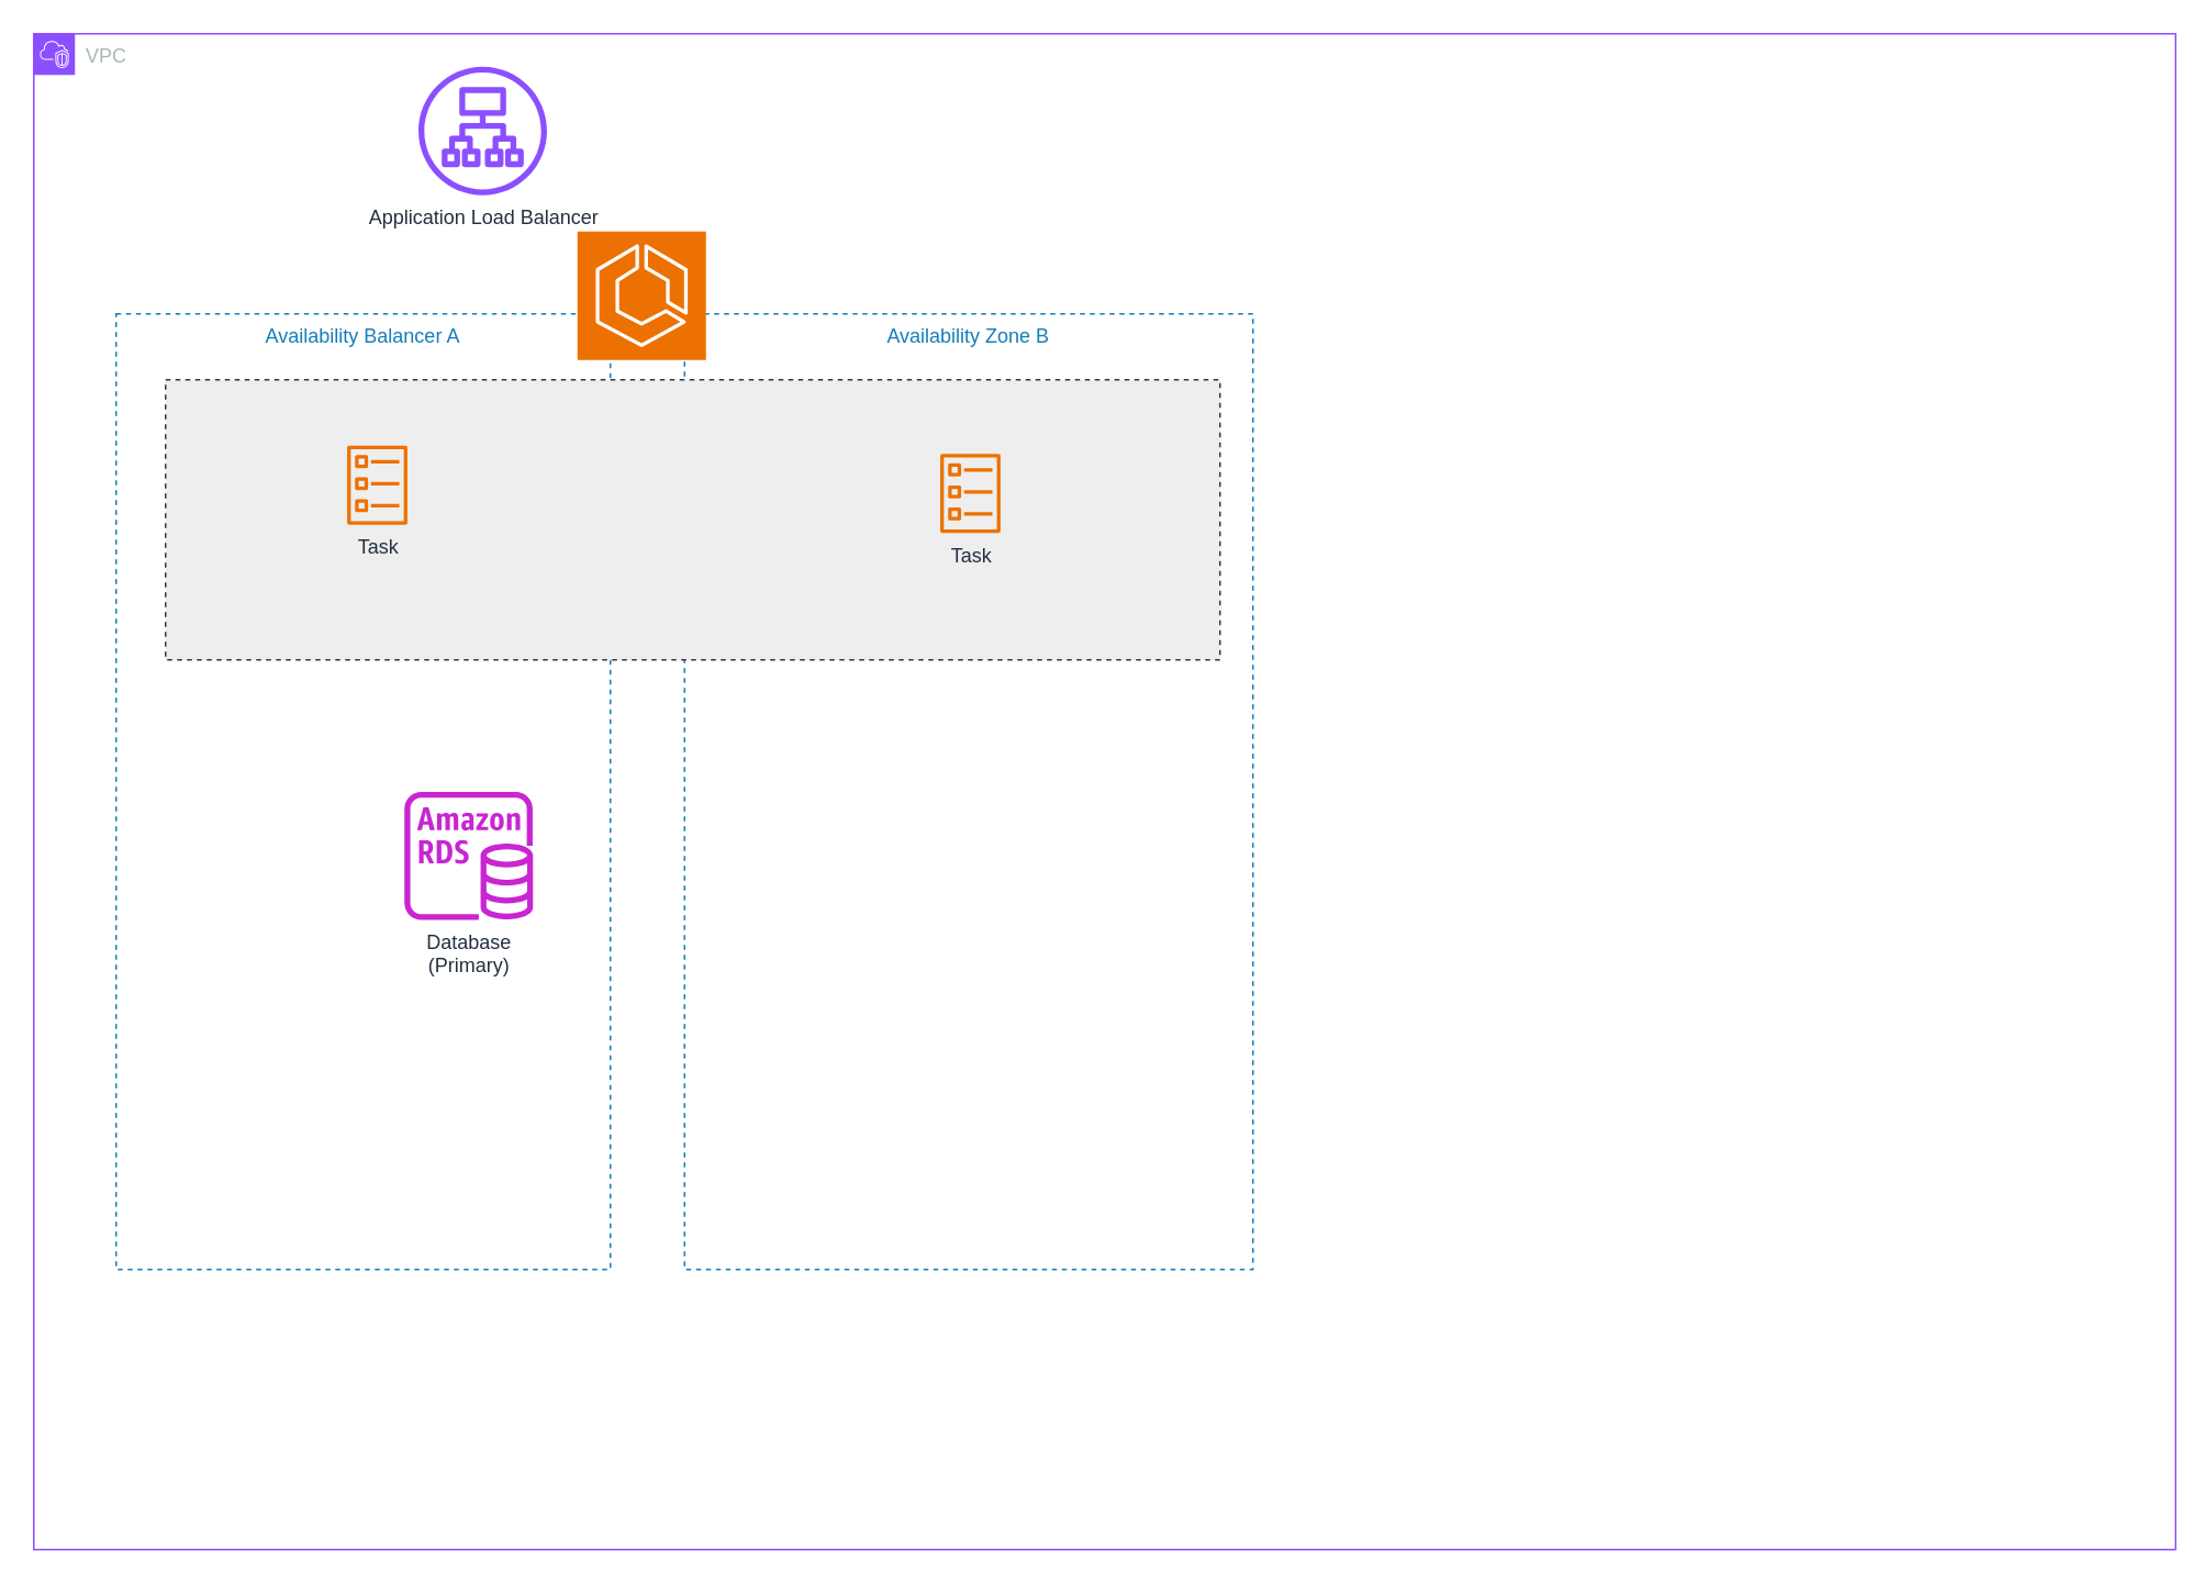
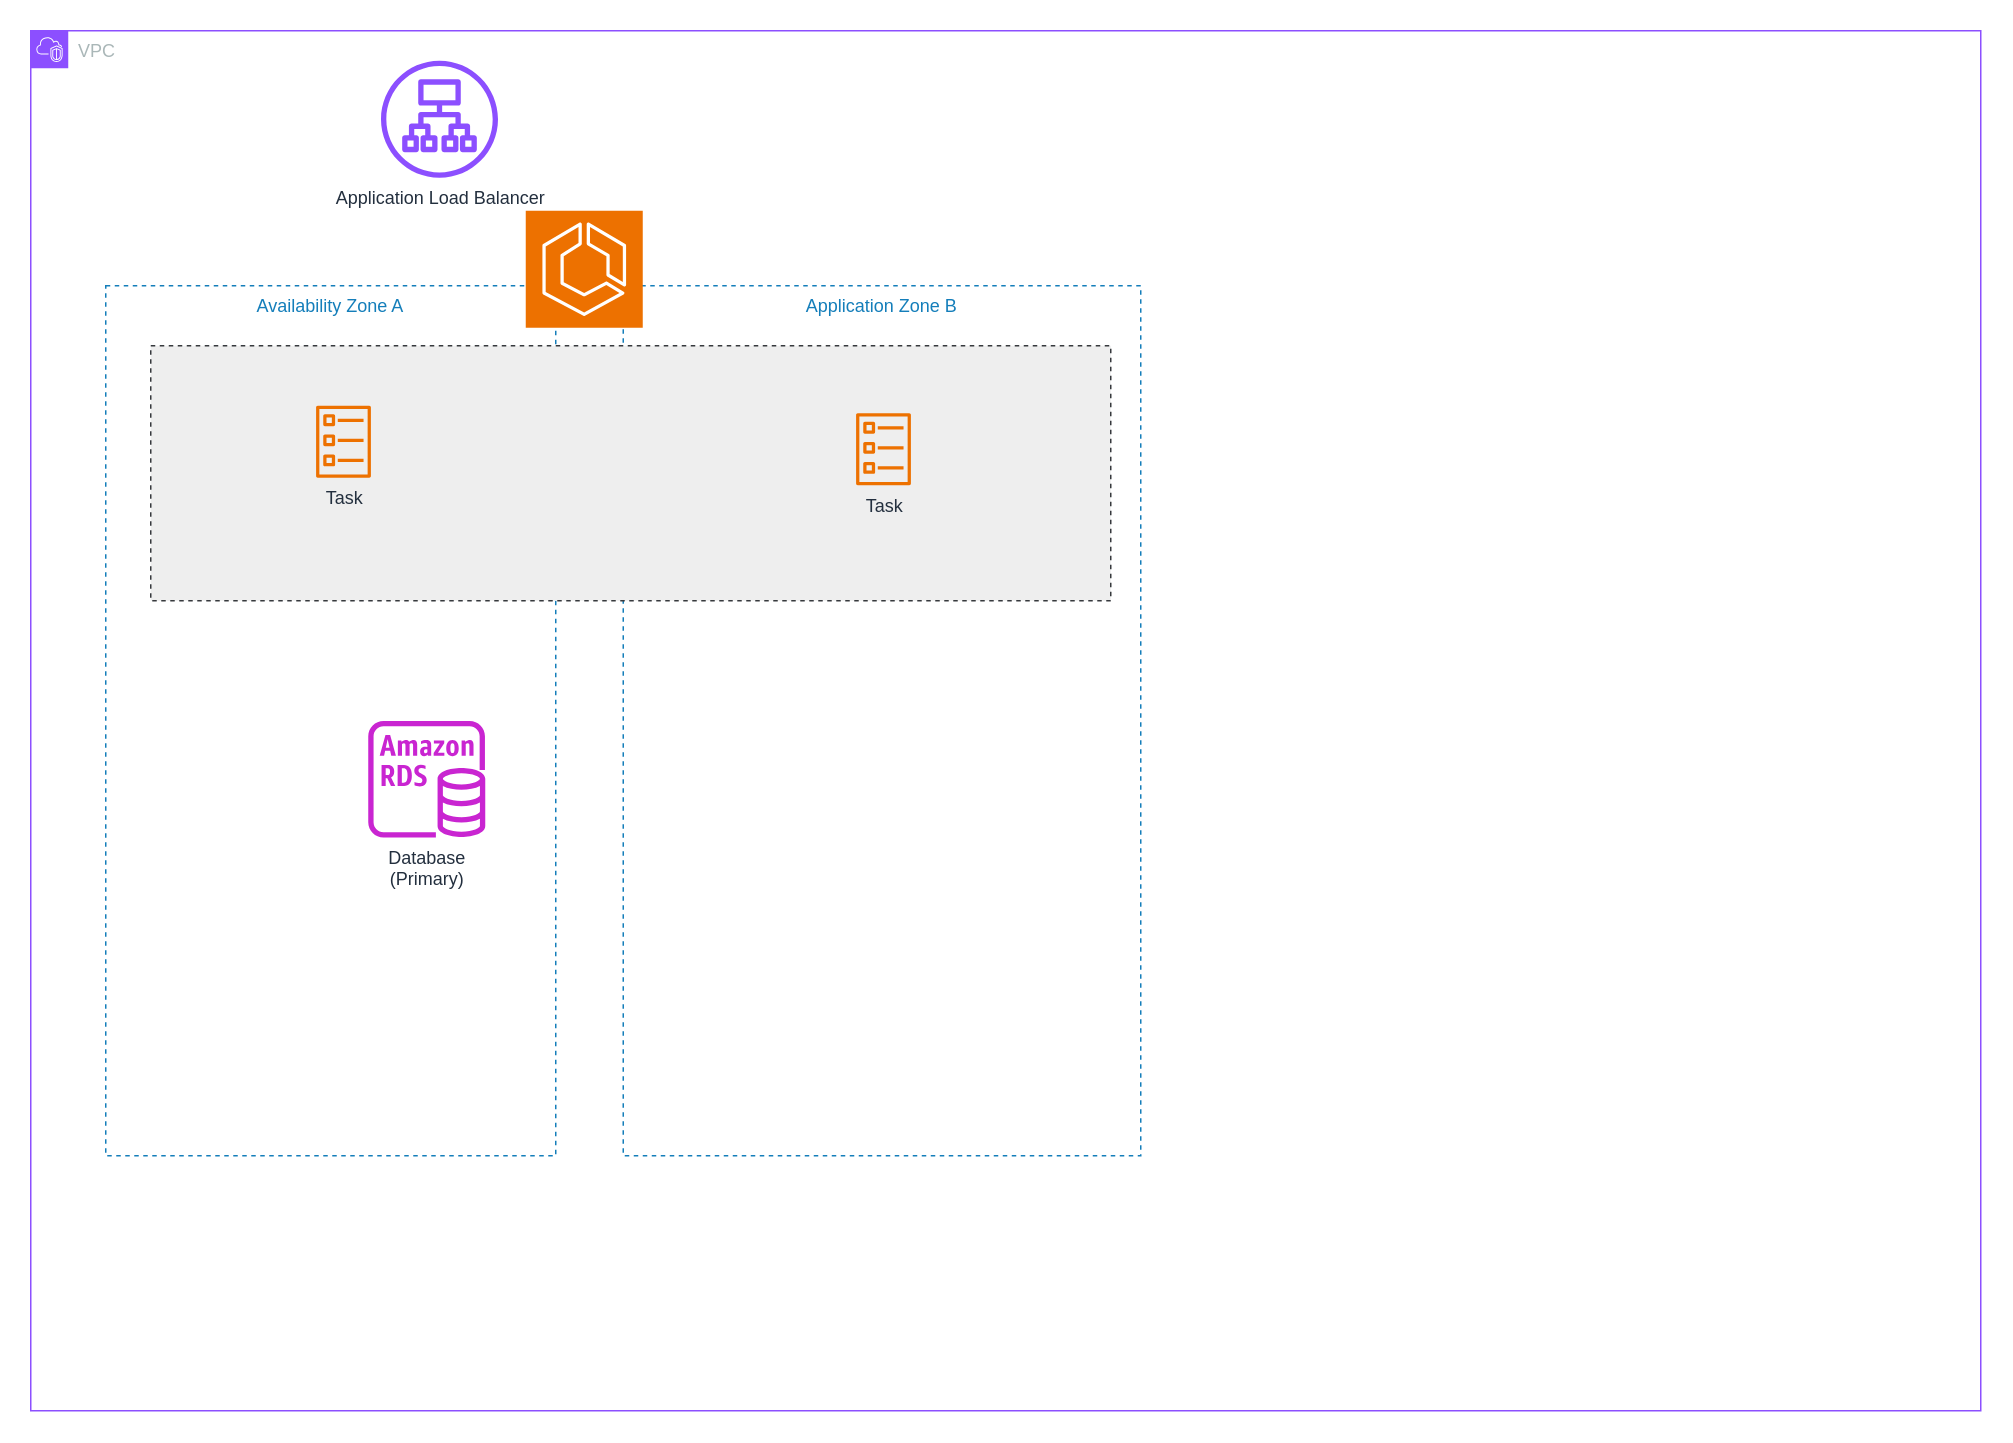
  <mxCell id="0" />
  <mxCell id="1" parent="0" />
  <mxCell id="2" value="VPC" style="points=[[0,0],[0.25,0],[0.5,0],[0.75,0],[1,0],[1,0.25],[1,0.5],[1,0.75],[1,1],[0.75,1],[0.5,1],[0.25,1],[0,1],[0,0.75],[0,0.5],[0,0.25]];outlineConnect=0;gradientColor=none;html=1;whiteSpace=wrap;fontSize=12;fontStyle=0;container=1;pointerEvents=0;collapsible=0;recursiveResize=0;shape=mxgraph.aws4.group;grIcon=mxgraph.aws4.group_vpc2;strokeColor=#8C4FFF;fillColor=none;verticalAlign=top;align=left;spacingLeft=30;fontColor=#AAB7B8;dashed=0;" vertex="1" parent="1"><mxGeometry x="20" y="20" width="1300" height="920" as="geometry" /></mxCell>
- <mxCell id="3" value="Availability Balancer A" style="fillColor=none;strokeColor=#147EBA;dashed=1;verticalAlign=top;fontStyle=0;fontColor=#147EBA;whiteSpace=wrap;html=1;" vertex="1" parent="2"><mxGeometry x="50" y="170" width="300" height="580" as="geometry" /></mxCell>
- <mxCell id="4" value="Availability Zone B" style="fillColor=none;strokeColor=#147EBA;dashed=1;verticalAlign=top;fontStyle=0;fontColor=#147EBA;whiteSpace=wrap;html=1;" vertex="1" parent="2"><mxGeometry x="395" y="170" width="345" height="580" as="geometry" /></mxCell>
+ <mxCell id="3" value="Availability Zone A" style="fillColor=none;strokeColor=#147EBA;dashed=1;verticalAlign=top;fontStyle=0;fontColor=#147EBA;whiteSpace=wrap;html=1;" vertex="1" parent="2"><mxGeometry x="50" y="170" width="300" height="580" as="geometry" /></mxCell>
+ <mxCell id="4" value="Application Zone B" style="fillColor=none;strokeColor=#147EBA;dashed=1;verticalAlign=top;fontStyle=0;fontColor=#147EBA;whiteSpace=wrap;html=1;" vertex="1" parent="2"><mxGeometry x="395" y="170" width="345" height="580" as="geometry" /></mxCell>
  <mxCell id="5" value="" style="fillColor=#eeeeee;strokeColor=#36393d;dashed=1;verticalAlign=top;fontStyle=0;whiteSpace=wrap;html=1;textShadow=1;" vertex="1" parent="2"><mxGeometry x="80" y="210" width="640" height="170" as="geometry" /></mxCell>
  <mxCell id="6" value="&lt;div&gt;Application Load Balancer&lt;/div&gt;" style="sketch=0;outlineConnect=0;fontColor=#232F3E;gradientColor=none;fillColor=#8C4FFF;strokeColor=none;dashed=0;verticalLabelPosition=bottom;verticalAlign=top;align=center;html=1;fontSize=12;fontStyle=0;aspect=fixed;pointerEvents=1;shape=mxgraph.aws4.application_load_balancer;" vertex="1" parent="2"><mxGeometry x="233.5" y="20" width="78" height="78" as="geometry" /></mxCell>
  <mxCell id="7" value="" style="sketch=0;points=[[0,0,0],[0.25,0,0],[0.5,0,0],[0.75,0,0],[1,0,0],[0,1,0],[0.25,1,0],[0.5,1,0],[0.75,1,0],[1,1,0],[0,0.25,0],[0,0.5,0],[0,0.75,0],[1,0.25,0],[1,0.5,0],[1,0.75,0]];outlineConnect=0;fontColor=#232F3E;fillColor=#ED7100;strokeColor=#ffffff;dashed=0;verticalLabelPosition=bottom;verticalAlign=top;align=center;html=1;fontSize=12;fontStyle=0;aspect=fixed;shape=mxgraph.aws4.resourceIcon;resIcon=mxgraph.aws4.ecs;" vertex="1" parent="2"><mxGeometry x="330" y="120" width="78" height="78" as="geometry" /></mxCell>
  <mxCell id="8" value="Task" style="sketch=0;outlineConnect=0;fontColor=#232F3E;gradientColor=none;fillColor=#ED7100;strokeColor=none;dashed=0;verticalLabelPosition=bottom;verticalAlign=top;align=center;html=1;fontSize=12;fontStyle=0;aspect=fixed;pointerEvents=1;shape=mxgraph.aws4.ecs_task;" vertex="1" parent="2"><mxGeometry x="190" y="250" width="37" height="48" as="geometry" /></mxCell>
  <mxCell id="9" value="Task" style="sketch=0;outlineConnect=0;fontColor=#232F3E;gradientColor=none;fillColor=#ED7100;strokeColor=none;dashed=0;verticalLabelPosition=bottom;verticalAlign=top;align=center;html=1;fontSize=12;fontStyle=0;aspect=fixed;pointerEvents=1;shape=mxgraph.aws4.ecs_task;" vertex="1" parent="2"><mxGeometry x="550" y="255" width="37" height="48" as="geometry" /></mxCell>
  <mxCell id="10" value="Database&lt;div&gt;(Primary)&lt;/div&gt;" style="sketch=0;outlineConnect=0;fontColor=#232F3E;gradientColor=none;fillColor=#C925D1;strokeColor=none;dashed=0;verticalLabelPosition=bottom;verticalAlign=top;align=center;html=1;fontSize=12;fontStyle=0;aspect=fixed;pointerEvents=1;shape=mxgraph.aws4.rds_instance;" vertex="1" parent="2"><mxGeometry x="225" y="460" width="78" height="78" as="geometry" /></mxCell>
